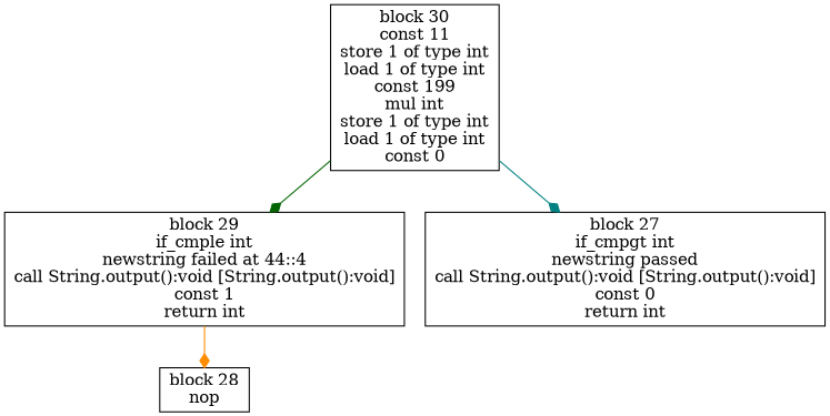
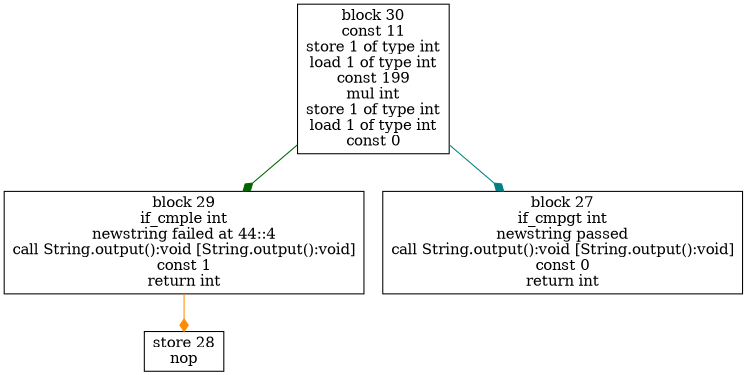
  digraph {
    node [shape=box]
    edge [fontsize=8 arrowhead=diamond]
    n1 [label="block 30\nconst 11\nstore 1 of type int\nload 1 of type int\nconst 199\nmul int\nstore 1 of type int\nload 1 of type int\nconst 0"]
    n2 [label="block 29\nif_cmple int\nnewstring failed at 44::4\ncall String.output():void [String.output():void]\nconst 1\nreturn int"]
    n3 [label="block 27\nif_cmpgt int\nnewstring passed\ncall String.output():void [String.output():void]\nconst 0\nreturn int"]
-   n4 [label="block 28\nnop"]
+   n4 [label="store 28\nnop"]
    n1 -> n2 [color=darkgreen]
    n1 -> n3 [color=teal]
    n2 -> n4 [color=darkorange]
  }
